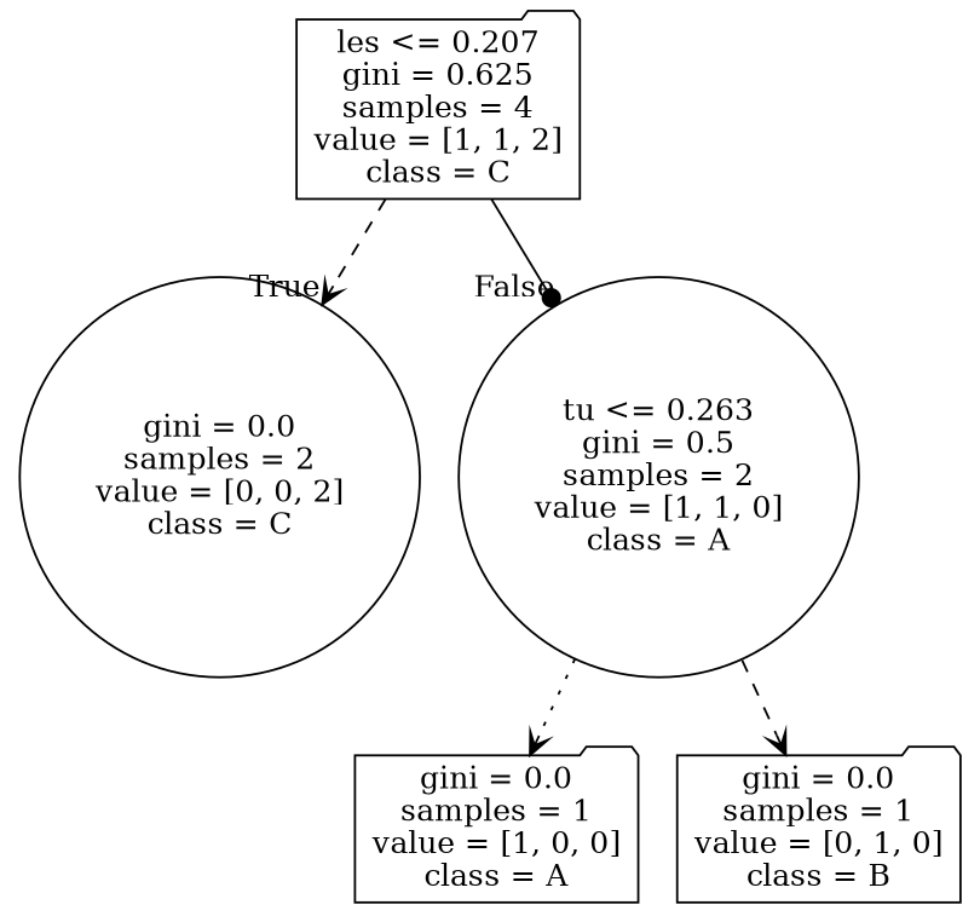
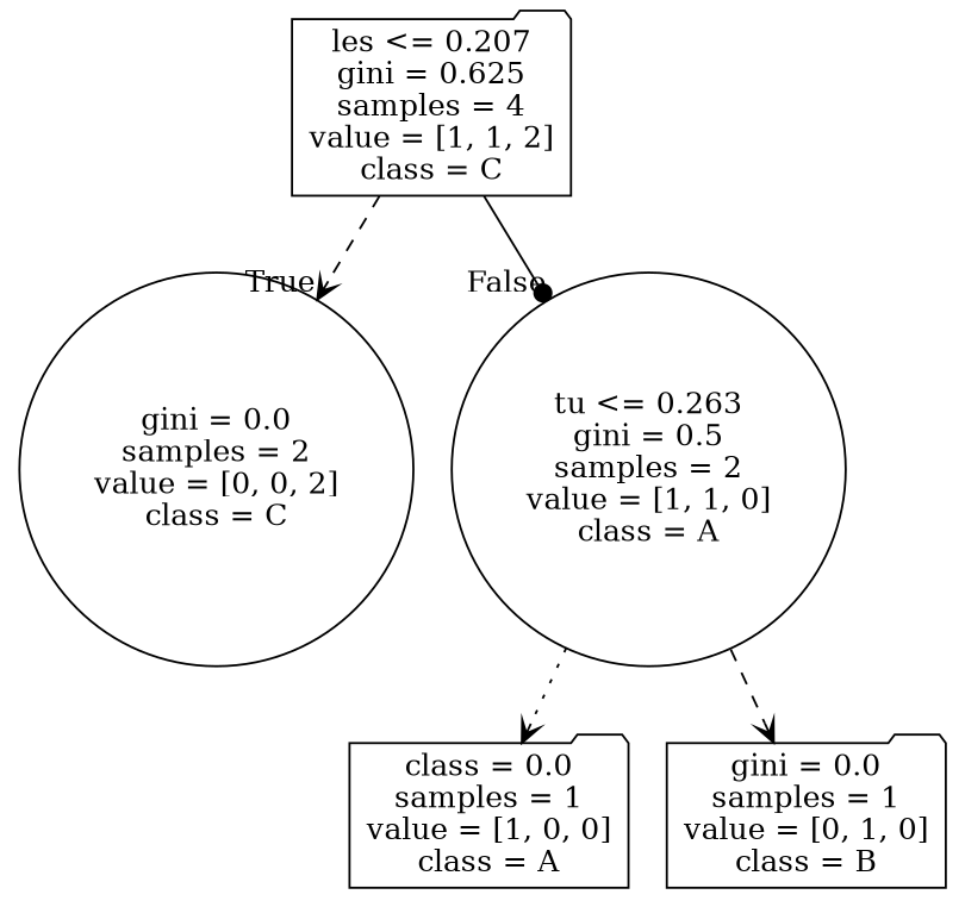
  digraph {
    node [shape=folder]
    edge [style=dashed arrowhead=vee]
    n1 [label="les <= 0.207\ngini = 0.625\nsamples = 4\nvalue = [1, 1, 2]\nclass = C"]
    n2 [label="gini = 0.0\nsamples = 2\nvalue = [0, 0, 2]\nclass = C" shape=circle]
    n3 [label="tu <= 0.263\ngini = 0.5\nsamples = 2\nvalue = [1, 1, 0]\nclass = A" shape=circle]
-   n4 [label="gini = 0.0\nsamples = 1\nvalue = [1, 0, 0]\nclass = A"]
+   n4 [label="class = 0.0\nsamples = 1\nvalue = [1, 0, 0]\nclass = A"]
    n5 [label="gini = 0.0\nsamples = 1\nvalue = [0, 1, 0]\nclass = B"]
    n1 -> n2 [headlabel=True labelangle=45 labeldistance=2.5]
    n1 -> n3 [headlabel=False labelangle=-45 labeldistance=2.5 style=solid arrowhead=dot]
    n3 -> n4 [style=dotted]
    n3 -> n5
  }
